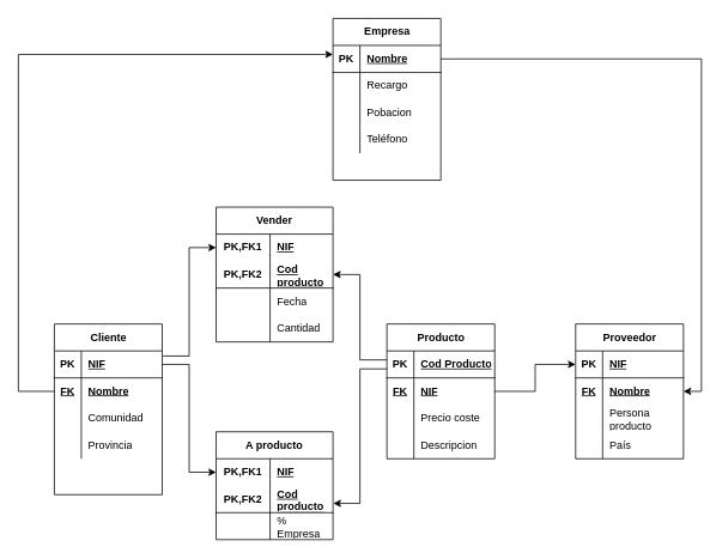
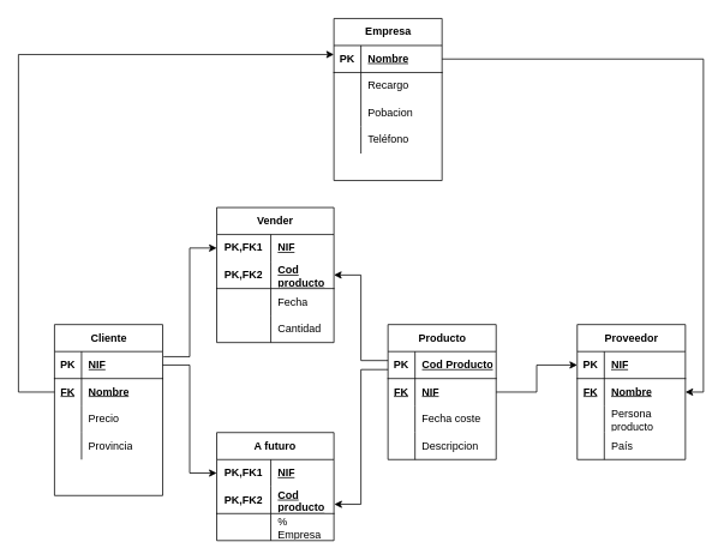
  <mxCell id="0" />
  <mxCell id="1" parent="0" />
  <mxCell id="2" value="Producto" style="shape=table;startSize=30;container=1;collapsible=1;childLayout=tableLayout;fixedRows=1;rowLines=0;fontStyle=1;align=center;resizeLast=1;html=1;" parent="1" vertex="1"><mxGeometry x="430" y="360" width="120" height="150" as="geometry" /></mxCell>
  <mxCell id="3" value="" style="shape=tableRow;horizontal=0;startSize=0;swimlaneHead=0;swimlaneBody=0;fillColor=none;collapsible=0;dropTarget=0;points=[[0,0.5],[1,0.5]];portConstraint=eastwest;top=0;left=0;right=0;bottom=1;" parent="2" vertex="1"><mxGeometry y="30" width="120" height="30" as="geometry" /></mxCell>
  <mxCell id="4" value="PK" style="shape=partialRectangle;connectable=0;fillColor=none;top=0;left=0;bottom=0;right=0;fontStyle=1;overflow=hidden;whiteSpace=wrap;html=1;" parent="3" vertex="1"><mxGeometry width="30" height="30" as="geometry"><mxRectangle width="30" height="30" as="alternateBounds" /></mxGeometry></mxCell>
  <mxCell id="5" value="Cod Producto" style="shape=partialRectangle;connectable=0;fillColor=none;top=0;left=0;bottom=0;right=0;align=left;spacingLeft=6;fontStyle=5;overflow=hidden;whiteSpace=wrap;html=1;" parent="3" vertex="1"><mxGeometry x="30" width="90" height="30" as="geometry"><mxRectangle width="90" height="30" as="alternateBounds" /></mxGeometry></mxCell>
  <mxCell id="6" value="" style="shape=tableRow;horizontal=0;startSize=0;swimlaneHead=0;swimlaneBody=0;fillColor=none;collapsible=0;dropTarget=0;points=[[0,0.5],[1,0.5]];portConstraint=eastwest;top=0;left=0;right=0;bottom=0;" parent="2" vertex="1"><mxGeometry y="60" width="120" height="30" as="geometry" /></mxCell>
  <mxCell id="7" value="&lt;b&gt;&lt;u&gt;FK&lt;/u&gt;&lt;/b&gt;" style="shape=partialRectangle;connectable=0;fillColor=none;top=0;left=0;bottom=0;right=0;editable=1;overflow=hidden;whiteSpace=wrap;html=1;" parent="6" vertex="1"><mxGeometry width="30" height="30" as="geometry"><mxRectangle width="30" height="30" as="alternateBounds" /></mxGeometry></mxCell>
  <mxCell id="8" value="&lt;b&gt;&lt;u&gt;NIF&lt;/u&gt;&lt;/b&gt;" style="shape=partialRectangle;connectable=0;fillColor=none;top=0;left=0;bottom=0;right=0;align=left;spacingLeft=6;overflow=hidden;whiteSpace=wrap;html=1;" parent="6" vertex="1"><mxGeometry x="30" width="90" height="30" as="geometry"><mxRectangle width="90" height="30" as="alternateBounds" /></mxGeometry></mxCell>
  <mxCell id="9" value="" style="shape=tableRow;horizontal=0;startSize=0;swimlaneHead=0;swimlaneBody=0;fillColor=none;collapsible=0;dropTarget=0;points=[[0,0.5],[1,0.5]];portConstraint=eastwest;top=0;left=0;right=0;bottom=0;" parent="2" vertex="1"><mxGeometry y="90" width="120" height="30" as="geometry" /></mxCell>
  <mxCell id="10" value="" style="shape=partialRectangle;connectable=0;fillColor=none;top=0;left=0;bottom=0;right=0;editable=1;overflow=hidden;whiteSpace=wrap;html=1;" parent="9" vertex="1"><mxGeometry width="30" height="30" as="geometry"><mxRectangle width="30" height="30" as="alternateBounds" /></mxGeometry></mxCell>
- <mxCell id="11" value="Precio coste" style="shape=partialRectangle;connectable=0;fillColor=none;top=0;left=0;bottom=0;right=0;align=left;spacingLeft=6;overflow=hidden;whiteSpace=wrap;html=1;" parent="9" vertex="1"><mxGeometry x="30" width="90" height="30" as="geometry"><mxRectangle width="90" height="30" as="alternateBounds" /></mxGeometry></mxCell>
+ <mxCell id="11" value="Fecha coste" style="shape=partialRectangle;connectable=0;fillColor=none;top=0;left=0;bottom=0;right=0;align=left;spacingLeft=6;overflow=hidden;whiteSpace=wrap;html=1;" parent="9" vertex="1"><mxGeometry x="30" width="90" height="30" as="geometry"><mxRectangle width="90" height="30" as="alternateBounds" /></mxGeometry></mxCell>
  <mxCell id="12" value="" style="shape=tableRow;horizontal=0;startSize=0;swimlaneHead=0;swimlaneBody=0;fillColor=none;collapsible=0;dropTarget=0;points=[[0,0.5],[1,0.5]];portConstraint=eastwest;top=0;left=0;right=0;bottom=0;" parent="2" vertex="1"><mxGeometry y="120" width="120" height="30" as="geometry" /></mxCell>
  <mxCell id="13" value="" style="shape=partialRectangle;connectable=0;fillColor=none;top=0;left=0;bottom=0;right=0;editable=1;overflow=hidden;whiteSpace=wrap;html=1;" parent="12" vertex="1"><mxGeometry width="30" height="30" as="geometry"><mxRectangle width="30" height="30" as="alternateBounds" /></mxGeometry></mxCell>
  <mxCell id="14" value="Descripcion" style="shape=partialRectangle;connectable=0;fillColor=none;top=0;left=0;bottom=0;right=0;align=left;spacingLeft=6;overflow=hidden;whiteSpace=wrap;html=1;" parent="12" vertex="1"><mxGeometry x="30" width="90" height="30" as="geometry"><mxRectangle width="90" height="30" as="alternateBounds" /></mxGeometry></mxCell>
  <mxCell id="15" value="Vender" style="shape=table;startSize=30;container=1;collapsible=1;childLayout=tableLayout;fixedRows=1;rowLines=0;fontStyle=1;align=center;resizeLast=1;html=1;whiteSpace=wrap;" parent="1" vertex="1"><mxGeometry x="240" y="230" width="130" height="150" as="geometry" /></mxCell>
  <mxCell id="16" value="" style="shape=tableRow;horizontal=0;startSize=0;swimlaneHead=0;swimlaneBody=0;fillColor=none;collapsible=0;dropTarget=0;points=[[0,0.5],[1,0.5]];portConstraint=eastwest;top=0;left=0;right=0;bottom=0;html=1;" parent="15" vertex="1"><mxGeometry y="30" width="130" height="30" as="geometry" /></mxCell>
  <mxCell id="17" value="PK,FK1" style="shape=partialRectangle;connectable=0;fillColor=none;top=0;left=0;bottom=0;right=0;fontStyle=1;overflow=hidden;html=1;whiteSpace=wrap;" parent="16" vertex="1"><mxGeometry width="60" height="30" as="geometry"><mxRectangle width="60" height="30" as="alternateBounds" /></mxGeometry></mxCell>
  <mxCell id="18" value="NIF" style="shape=partialRectangle;connectable=0;fillColor=none;top=0;left=0;bottom=0;right=0;align=left;spacingLeft=6;fontStyle=5;overflow=hidden;html=1;whiteSpace=wrap;" parent="16" vertex="1"><mxGeometry x="60" width="70" height="30" as="geometry"><mxRectangle width="70" height="30" as="alternateBounds" /></mxGeometry></mxCell>
  <mxCell id="19" value="" style="shape=tableRow;horizontal=0;startSize=0;swimlaneHead=0;swimlaneBody=0;fillColor=none;collapsible=0;dropTarget=0;points=[[0,0.5],[1,0.5]];portConstraint=eastwest;top=0;left=0;right=0;bottom=1;html=1;" parent="15" vertex="1"><mxGeometry y="60" width="130" height="30" as="geometry" /></mxCell>
  <mxCell id="20" value="PK,FK2" style="shape=partialRectangle;connectable=0;fillColor=none;top=0;left=0;bottom=0;right=0;fontStyle=1;overflow=hidden;html=1;whiteSpace=wrap;" parent="19" vertex="1"><mxGeometry width="60" height="30" as="geometry"><mxRectangle width="60" height="30" as="alternateBounds" /></mxGeometry></mxCell>
  <mxCell id="21" value="Cod producto" style="shape=partialRectangle;connectable=0;fillColor=none;top=0;left=0;bottom=0;right=0;align=left;spacingLeft=6;fontStyle=5;overflow=hidden;html=1;whiteSpace=wrap;" parent="19" vertex="1"><mxGeometry x="60" width="70" height="30" as="geometry"><mxRectangle width="70" height="30" as="alternateBounds" /></mxGeometry></mxCell>
  <mxCell id="22" value="" style="shape=tableRow;horizontal=0;startSize=0;swimlaneHead=0;swimlaneBody=0;fillColor=none;collapsible=0;dropTarget=0;points=[[0,0.5],[1,0.5]];portConstraint=eastwest;top=0;left=0;right=0;bottom=0;html=1;" parent="15" vertex="1"><mxGeometry y="90" width="130" height="30" as="geometry" /></mxCell>
  <mxCell id="23" value="" style="shape=partialRectangle;connectable=0;fillColor=none;top=0;left=0;bottom=0;right=0;editable=1;overflow=hidden;html=1;whiteSpace=wrap;" parent="22" vertex="1"><mxGeometry width="60" height="30" as="geometry"><mxRectangle width="60" height="30" as="alternateBounds" /></mxGeometry></mxCell>
  <mxCell id="24" value="Fecha" style="shape=partialRectangle;connectable=0;fillColor=none;top=0;left=0;bottom=0;right=0;align=left;spacingLeft=6;overflow=hidden;html=1;whiteSpace=wrap;" parent="22" vertex="1"><mxGeometry x="60" width="70" height="30" as="geometry"><mxRectangle width="70" height="30" as="alternateBounds" /></mxGeometry></mxCell>
  <mxCell id="25" value="" style="shape=tableRow;horizontal=0;startSize=0;swimlaneHead=0;swimlaneBody=0;fillColor=none;collapsible=0;dropTarget=0;points=[[0,0.5],[1,0.5]];portConstraint=eastwest;top=0;left=0;right=0;bottom=0;html=1;" parent="15" vertex="1"><mxGeometry y="120" width="130" height="30" as="geometry" /></mxCell>
  <mxCell id="26" value="" style="shape=partialRectangle;connectable=0;fillColor=none;top=0;left=0;bottom=0;right=0;editable=1;overflow=hidden;html=1;whiteSpace=wrap;" parent="25" vertex="1"><mxGeometry width="60" height="30" as="geometry"><mxRectangle width="60" height="30" as="alternateBounds" /></mxGeometry></mxCell>
  <mxCell id="27" value="Cantidad" style="shape=partialRectangle;connectable=0;fillColor=none;top=0;left=0;bottom=0;right=0;align=left;spacingLeft=6;overflow=hidden;html=1;whiteSpace=wrap;" parent="25" vertex="1"><mxGeometry x="60" width="70" height="30" as="geometry"><mxRectangle width="70" height="30" as="alternateBounds" /></mxGeometry></mxCell>
  <mxCell id="28" value="Cliente" style="shape=table;startSize=30;container=1;collapsible=1;childLayout=tableLayout;fixedRows=1;rowLines=0;fontStyle=1;align=center;resizeLast=1;html=1;" parent="1" vertex="1"><mxGeometry x="60" y="360" width="120" height="190" as="geometry" /></mxCell>
  <mxCell id="29" value="" style="shape=tableRow;horizontal=0;startSize=0;swimlaneHead=0;swimlaneBody=0;fillColor=none;collapsible=0;dropTarget=0;points=[[0,0.5],[1,0.5]];portConstraint=eastwest;top=0;left=0;right=0;bottom=1;" parent="28" vertex="1"><mxGeometry y="30" width="120" height="30" as="geometry" /></mxCell>
  <mxCell id="30" value="PK" style="shape=partialRectangle;connectable=0;fillColor=none;top=0;left=0;bottom=0;right=0;fontStyle=1;overflow=hidden;whiteSpace=wrap;html=1;" parent="29" vertex="1"><mxGeometry width="30" height="30" as="geometry"><mxRectangle width="30" height="30" as="alternateBounds" /></mxGeometry></mxCell>
  <mxCell id="31" value="NIF" style="shape=partialRectangle;connectable=0;fillColor=none;top=0;left=0;bottom=0;right=0;align=left;spacingLeft=6;fontStyle=5;overflow=hidden;whiteSpace=wrap;html=1;" parent="29" vertex="1"><mxGeometry x="30" width="90" height="30" as="geometry"><mxRectangle width="90" height="30" as="alternateBounds" /></mxGeometry></mxCell>
  <mxCell id="32" value="" style="shape=tableRow;horizontal=0;startSize=0;swimlaneHead=0;swimlaneBody=0;fillColor=none;collapsible=0;dropTarget=0;points=[[0,0.5],[1,0.5]];portConstraint=eastwest;top=0;left=0;right=0;bottom=0;" parent="28" vertex="1"><mxGeometry y="60" width="120" height="30" as="geometry" /></mxCell>
  <mxCell id="33" value="&lt;b&gt;&lt;u&gt;FK&lt;/u&gt;&lt;/b&gt;" style="shape=partialRectangle;connectable=0;fillColor=none;top=0;left=0;bottom=0;right=0;editable=1;overflow=hidden;whiteSpace=wrap;html=1;" parent="32" vertex="1"><mxGeometry width="30" height="30" as="geometry"><mxRectangle width="30" height="30" as="alternateBounds" /></mxGeometry></mxCell>
  <mxCell id="34" value="&lt;b&gt;&lt;u&gt;Nombre&lt;/u&gt;&lt;/b&gt;" style="shape=partialRectangle;connectable=0;fillColor=none;top=0;left=0;bottom=0;right=0;align=left;spacingLeft=6;overflow=hidden;whiteSpace=wrap;html=1;" parent="32" vertex="1"><mxGeometry x="30" width="90" height="30" as="geometry"><mxRectangle width="90" height="30" as="alternateBounds" /></mxGeometry></mxCell>
  <mxCell id="35" value="" style="shape=tableRow;horizontal=0;startSize=0;swimlaneHead=0;swimlaneBody=0;fillColor=none;collapsible=0;dropTarget=0;points=[[0,0.5],[1,0.5]];portConstraint=eastwest;top=0;left=0;right=0;bottom=0;" parent="28" vertex="1"><mxGeometry y="90" width="120" height="30" as="geometry" /></mxCell>
  <mxCell id="36" value="" style="shape=partialRectangle;connectable=0;fillColor=none;top=0;left=0;bottom=0;right=0;editable=1;overflow=hidden;whiteSpace=wrap;html=1;" parent="35" vertex="1"><mxGeometry width="30" height="30" as="geometry"><mxRectangle width="30" height="30" as="alternateBounds" /></mxGeometry></mxCell>
- <mxCell id="37" value="Comunidad" style="shape=partialRectangle;connectable=0;fillColor=none;top=0;left=0;bottom=0;right=0;align=left;spacingLeft=6;overflow=hidden;whiteSpace=wrap;html=1;" parent="35" vertex="1"><mxGeometry x="30" width="90" height="30" as="geometry"><mxRectangle width="90" height="30" as="alternateBounds" /></mxGeometry></mxCell>
+ <mxCell id="37" value="Precio" style="shape=partialRectangle;connectable=0;fillColor=none;top=0;left=0;bottom=0;right=0;align=left;spacingLeft=6;overflow=hidden;whiteSpace=wrap;html=1;" parent="35" vertex="1"><mxGeometry x="30" width="90" height="30" as="geometry"><mxRectangle width="90" height="30" as="alternateBounds" /></mxGeometry></mxCell>
  <mxCell id="38" value="" style="shape=tableRow;horizontal=0;startSize=0;swimlaneHead=0;swimlaneBody=0;fillColor=none;collapsible=0;dropTarget=0;points=[[0,0.5],[1,0.5]];portConstraint=eastwest;top=0;left=0;right=0;bottom=0;" parent="28" vertex="1"><mxGeometry y="120" width="120" height="30" as="geometry" /></mxCell>
  <mxCell id="39" value="" style="shape=partialRectangle;connectable=0;fillColor=none;top=0;left=0;bottom=0;right=0;editable=1;overflow=hidden;whiteSpace=wrap;html=1;" parent="38" vertex="1"><mxGeometry width="30" height="30" as="geometry"><mxRectangle width="30" height="30" as="alternateBounds" /></mxGeometry></mxCell>
  <mxCell id="40" value="Provincia" style="shape=partialRectangle;connectable=0;fillColor=none;top=0;left=0;bottom=0;right=0;align=left;spacingLeft=6;overflow=hidden;whiteSpace=wrap;html=1;" parent="38" vertex="1"><mxGeometry x="30" width="90" height="30" as="geometry"><mxRectangle width="90" height="30" as="alternateBounds" /></mxGeometry></mxCell>
- <mxCell id="41" value="A producto" style="shape=table;startSize=30;container=1;collapsible=1;childLayout=tableLayout;fixedRows=1;rowLines=0;fontStyle=1;align=center;resizeLast=1;html=1;whiteSpace=wrap;" parent="1" vertex="1"><mxGeometry x="240" y="480" width="130" height="120" as="geometry" /></mxCell>
+ <mxCell id="41" value="A futuro" style="shape=table;startSize=30;container=1;collapsible=1;childLayout=tableLayout;fixedRows=1;rowLines=0;fontStyle=1;align=center;resizeLast=1;html=1;whiteSpace=wrap;" parent="1" vertex="1"><mxGeometry x="240" y="480" width="130" height="120" as="geometry" /></mxCell>
  <mxCell id="42" value="" style="shape=tableRow;horizontal=0;startSize=0;swimlaneHead=0;swimlaneBody=0;fillColor=none;collapsible=0;dropTarget=0;points=[[0,0.5],[1,0.5]];portConstraint=eastwest;top=0;left=0;right=0;bottom=0;html=1;" parent="41" vertex="1"><mxGeometry y="30" width="130" height="30" as="geometry" /></mxCell>
  <mxCell id="43" value="PK,FK1" style="shape=partialRectangle;connectable=0;fillColor=none;top=0;left=0;bottom=0;right=0;fontStyle=1;overflow=hidden;html=1;whiteSpace=wrap;" parent="42" vertex="1"><mxGeometry width="60" height="30" as="geometry"><mxRectangle width="60" height="30" as="alternateBounds" /></mxGeometry></mxCell>
  <mxCell id="44" value="NIF" style="shape=partialRectangle;connectable=0;fillColor=none;top=0;left=0;bottom=0;right=0;align=left;spacingLeft=6;fontStyle=5;overflow=hidden;html=1;whiteSpace=wrap;" parent="42" vertex="1"><mxGeometry x="60" width="70" height="30" as="geometry"><mxRectangle width="70" height="30" as="alternateBounds" /></mxGeometry></mxCell>
  <mxCell id="45" value="" style="shape=tableRow;horizontal=0;startSize=0;swimlaneHead=0;swimlaneBody=0;fillColor=none;collapsible=0;dropTarget=0;points=[[0,0.5],[1,0.5]];portConstraint=eastwest;top=0;left=0;right=0;bottom=1;html=1;" parent="41" vertex="1"><mxGeometry y="60" width="130" height="30" as="geometry" /></mxCell>
  <mxCell id="46" value="PK,FK2" style="shape=partialRectangle;connectable=0;fillColor=none;top=0;left=0;bottom=0;right=0;fontStyle=1;overflow=hidden;html=1;whiteSpace=wrap;" parent="45" vertex="1"><mxGeometry width="60" height="30" as="geometry"><mxRectangle width="60" height="30" as="alternateBounds" /></mxGeometry></mxCell>
  <mxCell id="47" value="Cod producto" style="shape=partialRectangle;connectable=0;fillColor=none;top=0;left=0;bottom=0;right=0;align=left;spacingLeft=6;fontStyle=5;overflow=hidden;html=1;whiteSpace=wrap;" parent="45" vertex="1"><mxGeometry x="60" width="70" height="30" as="geometry"><mxRectangle width="70" height="30" as="alternateBounds" /></mxGeometry></mxCell>
  <mxCell id="48" value="" style="shape=tableRow;horizontal=0;startSize=0;swimlaneHead=0;swimlaneBody=0;fillColor=none;collapsible=0;dropTarget=0;points=[[0,0.5],[1,0.5]];portConstraint=eastwest;top=0;left=0;right=0;bottom=0;html=1;" parent="41" vertex="1"><mxGeometry y="90" width="130" height="30" as="geometry" /></mxCell>
  <mxCell id="49" value="" style="shape=partialRectangle;connectable=0;fillColor=none;top=0;left=0;bottom=0;right=0;editable=1;overflow=hidden;html=1;whiteSpace=wrap;" parent="48" vertex="1"><mxGeometry width="60" height="30" as="geometry"><mxRectangle width="60" height="30" as="alternateBounds" /></mxGeometry></mxCell>
  <mxCell id="50" value="% Empresa" style="shape=partialRectangle;connectable=0;fillColor=none;top=0;left=0;bottom=0;right=0;align=left;spacingLeft=6;overflow=hidden;html=1;whiteSpace=wrap;" parent="48" vertex="1"><mxGeometry x="60" width="70" height="30" as="geometry"><mxRectangle width="70" height="30" as="alternateBounds" /></mxGeometry></mxCell>
  <mxCell id="51" style="edgeStyle=orthogonalEdgeStyle;rounded=0;orthogonalLoop=1;jettySize=auto;html=1;entryX=0;entryY=0.5;entryDx=0;entryDy=0;exitX=1.008;exitY=0.189;exitDx=0;exitDy=0;exitPerimeter=0;" parent="1" source="29" target="16" edge="1"><mxGeometry relative="1" as="geometry" /></mxCell>
  <mxCell id="52" style="edgeStyle=orthogonalEdgeStyle;rounded=0;orthogonalLoop=1;jettySize=auto;html=1;entryX=1;entryY=0.5;entryDx=0;entryDy=0;" parent="1" source="3" target="19" edge="1"><mxGeometry relative="1" as="geometry"><Array as="points"><mxPoint x="400" y="400" /><mxPoint x="400" y="305" /></Array></mxGeometry></mxCell>
  <mxCell id="53" style="edgeStyle=orthogonalEdgeStyle;rounded=0;orthogonalLoop=1;jettySize=auto;html=1;entryX=0;entryY=0.5;entryDx=0;entryDy=0;" parent="1" source="29" target="42" edge="1"><mxGeometry relative="1" as="geometry" /></mxCell>
  <mxCell id="54" style="edgeStyle=orthogonalEdgeStyle;rounded=0;orthogonalLoop=1;jettySize=auto;html=1;entryX=1.003;entryY=0.656;entryDx=0;entryDy=0;entryPerimeter=0;" parent="1" source="3" target="45" edge="1"><mxGeometry relative="1" as="geometry"><Array as="points"><mxPoint x="400" y="410" /><mxPoint x="400" y="560" /></Array></mxGeometry></mxCell>
  <mxCell id="55" value="Proveedor" style="shape=table;startSize=30;container=1;collapsible=1;childLayout=tableLayout;fixedRows=1;rowLines=0;fontStyle=1;align=center;resizeLast=1;html=1;" parent="1" vertex="1"><mxGeometry x="640" y="360" width="120" height="150" as="geometry" /></mxCell>
  <mxCell id="56" value="" style="shape=tableRow;horizontal=0;startSize=0;swimlaneHead=0;swimlaneBody=0;fillColor=none;collapsible=0;dropTarget=0;points=[[0,0.5],[1,0.5]];portConstraint=eastwest;top=0;left=0;right=0;bottom=1;" parent="55" vertex="1"><mxGeometry y="30" width="120" height="30" as="geometry" /></mxCell>
  <mxCell id="57" value="PK" style="shape=partialRectangle;connectable=0;fillColor=none;top=0;left=0;bottom=0;right=0;fontStyle=1;overflow=hidden;whiteSpace=wrap;html=1;" parent="56" vertex="1"><mxGeometry width="30" height="30" as="geometry"><mxRectangle width="30" height="30" as="alternateBounds" /></mxGeometry></mxCell>
  <mxCell id="58" value="NIF" style="shape=partialRectangle;connectable=0;fillColor=none;top=0;left=0;bottom=0;right=0;align=left;spacingLeft=6;fontStyle=5;overflow=hidden;whiteSpace=wrap;html=1;" parent="56" vertex="1"><mxGeometry x="30" width="90" height="30" as="geometry"><mxRectangle width="90" height="30" as="alternateBounds" /></mxGeometry></mxCell>
  <mxCell id="59" value="" style="shape=tableRow;horizontal=0;startSize=0;swimlaneHead=0;swimlaneBody=0;fillColor=none;collapsible=0;dropTarget=0;points=[[0,0.5],[1,0.5]];portConstraint=eastwest;top=0;left=0;right=0;bottom=0;" parent="55" vertex="1"><mxGeometry y="60" width="120" height="30" as="geometry" /></mxCell>
  <mxCell id="60" value="&lt;b&gt;&lt;u&gt;FK&lt;/u&gt;&lt;/b&gt;" style="shape=partialRectangle;connectable=0;fillColor=none;top=0;left=0;bottom=0;right=0;editable=1;overflow=hidden;whiteSpace=wrap;html=1;" parent="59" vertex="1"><mxGeometry width="30" height="30" as="geometry"><mxRectangle width="30" height="30" as="alternateBounds" /></mxGeometry></mxCell>
  <mxCell id="61" value="&lt;b&gt;&lt;u&gt;Nombre&lt;/u&gt;&lt;/b&gt;" style="shape=partialRectangle;connectable=0;fillColor=none;top=0;left=0;bottom=0;right=0;align=left;spacingLeft=6;overflow=hidden;whiteSpace=wrap;html=1;" parent="59" vertex="1"><mxGeometry x="30" width="90" height="30" as="geometry"><mxRectangle width="90" height="30" as="alternateBounds" /></mxGeometry></mxCell>
  <mxCell id="62" value="" style="shape=tableRow;horizontal=0;startSize=0;swimlaneHead=0;swimlaneBody=0;fillColor=none;collapsible=0;dropTarget=0;points=[[0,0.5],[1,0.5]];portConstraint=eastwest;top=0;left=0;right=0;bottom=0;" parent="55" vertex="1"><mxGeometry y="90" width="120" height="30" as="geometry" /></mxCell>
  <mxCell id="63" value="" style="shape=partialRectangle;connectable=0;fillColor=none;top=0;left=0;bottom=0;right=0;editable=1;overflow=hidden;whiteSpace=wrap;html=1;" parent="62" vertex="1"><mxGeometry width="30" height="30" as="geometry"><mxRectangle width="30" height="30" as="alternateBounds" /></mxGeometry></mxCell>
  <mxCell id="64" value="Persona producto" style="shape=partialRectangle;connectable=0;fillColor=none;top=0;left=0;bottom=0;right=0;align=left;spacingLeft=6;overflow=hidden;whiteSpace=wrap;html=1;" parent="62" vertex="1"><mxGeometry x="30" width="90" height="30" as="geometry"><mxRectangle width="90" height="30" as="alternateBounds" /></mxGeometry></mxCell>
  <mxCell id="65" value="" style="shape=tableRow;horizontal=0;startSize=0;swimlaneHead=0;swimlaneBody=0;fillColor=none;collapsible=0;dropTarget=0;points=[[0,0.5],[1,0.5]];portConstraint=eastwest;top=0;left=0;right=0;bottom=0;" parent="55" vertex="1"><mxGeometry y="120" width="120" height="30" as="geometry" /></mxCell>
  <mxCell id="66" value="" style="shape=partialRectangle;connectable=0;fillColor=none;top=0;left=0;bottom=0;right=0;editable=1;overflow=hidden;whiteSpace=wrap;html=1;" parent="65" vertex="1"><mxGeometry width="30" height="30" as="geometry"><mxRectangle width="30" height="30" as="alternateBounds" /></mxGeometry></mxCell>
  <mxCell id="67" value="País" style="shape=partialRectangle;connectable=0;fillColor=none;top=0;left=0;bottom=0;right=0;align=left;spacingLeft=6;overflow=hidden;whiteSpace=wrap;html=1;" parent="65" vertex="1"><mxGeometry x="30" width="90" height="30" as="geometry"><mxRectangle width="90" height="30" as="alternateBounds" /></mxGeometry></mxCell>
  <mxCell id="68" style="edgeStyle=orthogonalEdgeStyle;rounded=0;orthogonalLoop=1;jettySize=auto;html=1;" parent="1" source="6" target="56" edge="1"><mxGeometry relative="1" as="geometry" /></mxCell>
  <mxCell id="69" value="Empresa" style="shape=table;startSize=30;container=1;collapsible=1;childLayout=tableLayout;fixedRows=1;rowLines=0;fontStyle=1;align=center;resizeLast=1;html=1;" parent="1" vertex="1"><mxGeometry x="370" y="20" width="120" height="180" as="geometry" /></mxCell>
  <mxCell id="70" value="" style="shape=tableRow;horizontal=0;startSize=0;swimlaneHead=0;swimlaneBody=0;fillColor=none;collapsible=0;dropTarget=0;points=[[0,0.5],[1,0.5]];portConstraint=eastwest;top=0;left=0;right=0;bottom=1;" parent="69" vertex="1"><mxGeometry y="30" width="120" height="30" as="geometry" /></mxCell>
  <mxCell id="71" value="PK" style="shape=partialRectangle;connectable=0;fillColor=none;top=0;left=0;bottom=0;right=0;fontStyle=1;overflow=hidden;whiteSpace=wrap;html=1;" parent="70" vertex="1"><mxGeometry width="30" height="30" as="geometry"><mxRectangle width="30" height="30" as="alternateBounds" /></mxGeometry></mxCell>
  <mxCell id="72" value="Nombre" style="shape=partialRectangle;connectable=0;fillColor=none;top=0;left=0;bottom=0;right=0;align=left;spacingLeft=6;fontStyle=5;overflow=hidden;whiteSpace=wrap;html=1;" parent="70" vertex="1"><mxGeometry x="30" width="90" height="30" as="geometry"><mxRectangle width="90" height="30" as="alternateBounds" /></mxGeometry></mxCell>
  <mxCell id="73" value="" style="shape=tableRow;horizontal=0;startSize=0;swimlaneHead=0;swimlaneBody=0;fillColor=none;collapsible=0;dropTarget=0;points=[[0,0.5],[1,0.5]];portConstraint=eastwest;top=0;left=0;right=0;bottom=0;" parent="69" vertex="1"><mxGeometry y="60" width="120" height="30" as="geometry" /></mxCell>
  <mxCell id="74" value="" style="shape=partialRectangle;connectable=0;fillColor=none;top=0;left=0;bottom=0;right=0;editable=1;overflow=hidden;whiteSpace=wrap;html=1;" parent="73" vertex="1"><mxGeometry width="30" height="30" as="geometry"><mxRectangle width="30" height="30" as="alternateBounds" /></mxGeometry></mxCell>
  <mxCell id="75" value="Recargo" style="shape=partialRectangle;connectable=0;fillColor=none;top=0;left=0;bottom=0;right=0;align=left;spacingLeft=6;overflow=hidden;whiteSpace=wrap;html=1;" parent="73" vertex="1"><mxGeometry x="30" width="90" height="30" as="geometry"><mxRectangle width="90" height="30" as="alternateBounds" /></mxGeometry></mxCell>
  <mxCell id="76" value="" style="shape=tableRow;horizontal=0;startSize=0;swimlaneHead=0;swimlaneBody=0;fillColor=none;collapsible=0;dropTarget=0;points=[[0,0.5],[1,0.5]];portConstraint=eastwest;top=0;left=0;right=0;bottom=0;" parent="69" vertex="1"><mxGeometry y="90" width="120" height="30" as="geometry" /></mxCell>
  <mxCell id="77" value="" style="shape=partialRectangle;connectable=0;fillColor=none;top=0;left=0;bottom=0;right=0;editable=1;overflow=hidden;whiteSpace=wrap;html=1;" parent="76" vertex="1"><mxGeometry width="30" height="30" as="geometry"><mxRectangle width="30" height="30" as="alternateBounds" /></mxGeometry></mxCell>
  <mxCell id="78" value="Pobacion" style="shape=partialRectangle;connectable=0;fillColor=none;top=0;left=0;bottom=0;right=0;align=left;spacingLeft=6;overflow=hidden;whiteSpace=wrap;html=1;" parent="76" vertex="1"><mxGeometry x="30" width="90" height="30" as="geometry"><mxRectangle width="90" height="30" as="alternateBounds" /></mxGeometry></mxCell>
  <mxCell id="79" value="" style="shape=tableRow;horizontal=0;startSize=0;swimlaneHead=0;swimlaneBody=0;fillColor=none;collapsible=0;dropTarget=0;points=[[0,0.5],[1,0.5]];portConstraint=eastwest;top=0;left=0;right=0;bottom=0;" parent="69" vertex="1"><mxGeometry y="120" width="120" height="30" as="geometry" /></mxCell>
  <mxCell id="80" value="" style="shape=partialRectangle;connectable=0;fillColor=none;top=0;left=0;bottom=0;right=0;editable=1;overflow=hidden;whiteSpace=wrap;html=1;" parent="79" vertex="1"><mxGeometry width="30" height="30" as="geometry"><mxRectangle width="30" height="30" as="alternateBounds" /></mxGeometry></mxCell>
  <mxCell id="81" value="Teléfono" style="shape=partialRectangle;connectable=0;fillColor=none;top=0;left=0;bottom=0;right=0;align=left;spacingLeft=6;overflow=hidden;whiteSpace=wrap;html=1;" parent="79" vertex="1"><mxGeometry x="30" width="90" height="30" as="geometry"><mxRectangle width="90" height="30" as="alternateBounds" /></mxGeometry></mxCell>
  <mxCell id="82" style="edgeStyle=orthogonalEdgeStyle;rounded=0;orthogonalLoop=1;jettySize=auto;html=1;" parent="1" source="32" target="70" edge="1"><mxGeometry relative="1" as="geometry"><Array as="points"><mxPoint x="20" y="435" /><mxPoint x="20" y="60" /></Array></mxGeometry></mxCell>
  <mxCell id="83" style="edgeStyle=orthogonalEdgeStyle;rounded=0;orthogonalLoop=1;jettySize=auto;html=1;entryX=1;entryY=0.5;entryDx=0;entryDy=0;" parent="1" source="70" target="59" edge="1"><mxGeometry relative="1" as="geometry" /></mxCell>
